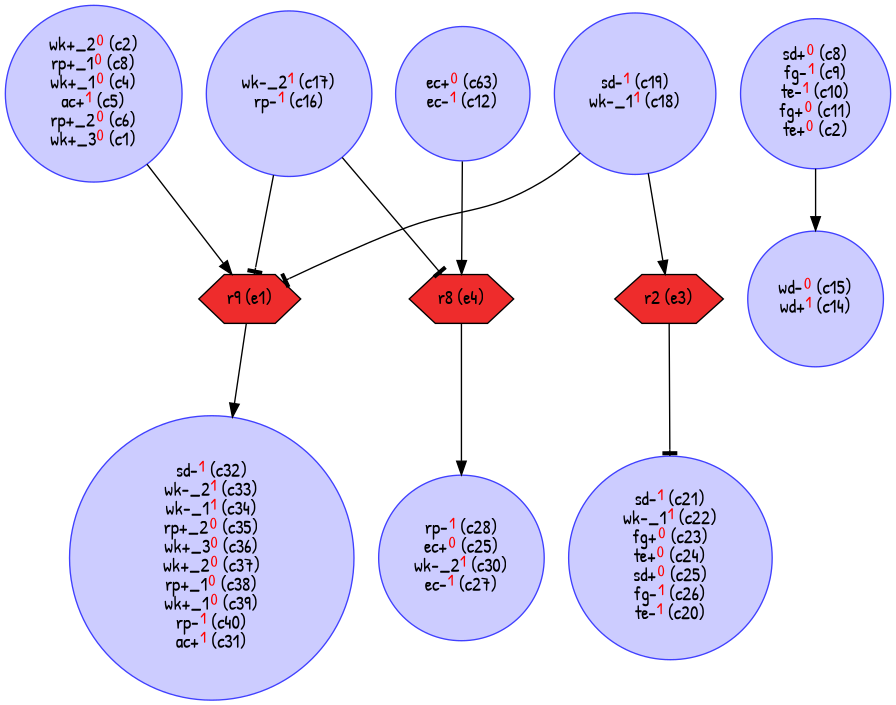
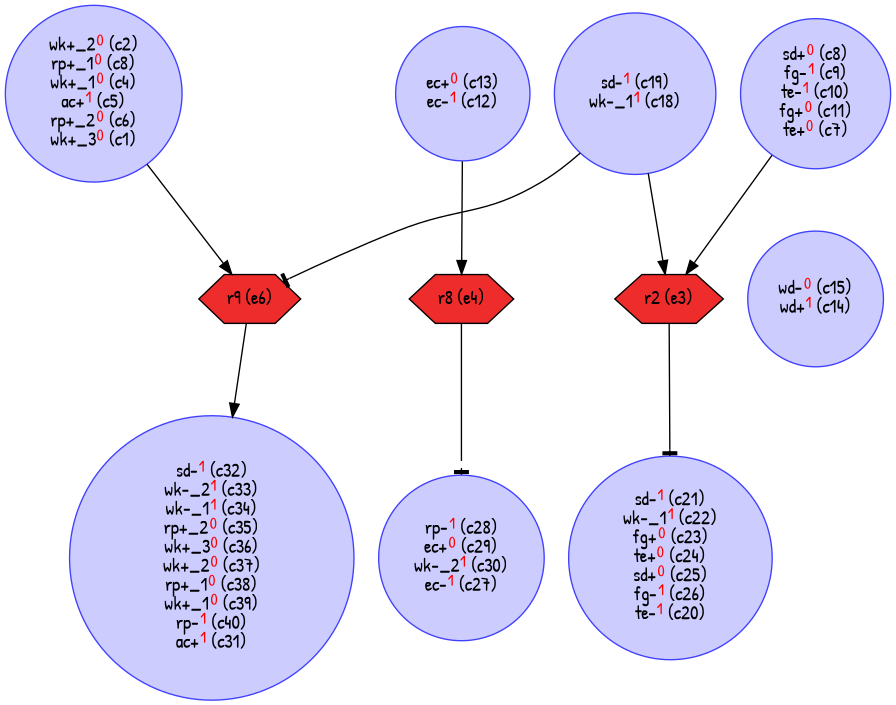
  digraph {
    fontname="Patrick Hand"
    node [color="#4040ff" fillcolor="#ccccff" fontname="Patrick Hand" shape=circle style=filled]
    edge [arrowhead=normal fontname="Patrick Hand"]
    n1 [label=<<FONT COLOR ="black">wk+_2</FONT><FONT COLOR="red"><SUP>0</SUP></FONT><FONT COLOR="black"> (c2)</FONT><BR/><FONT COLOR ="black">rp+_1</FONT><FONT COLOR="red"><SUP>0</SUP></FONT><FONT COLOR="black"> (c8)</FONT><BR/><FONT COLOR ="black">wk+_1</FONT><FONT COLOR="red"><SUP>0</SUP></FONT><FONT COLOR="black"> (c4)</FONT><BR/><FONT COLOR ="black">ac+</FONT><FONT COLOR="red"><SUP>1</SUP></FONT><FONT COLOR="black"> (c5)</FONT><BR/><FONT COLOR ="black">rp+_2</FONT><FONT COLOR="red"><SUP>0</SUP></FONT><FONT COLOR="black"> (c6)</FONT><BR/><FONT COLOR ="black">wk+_3</FONT><FONT COLOR="red"><SUP>0</SUP></FONT><FONT COLOR="black"> (c1)</FONT>>]
-   n2 [color=black fillcolor=firebrick2 label="r9 (e1)" shape=hexagon]
+   n2 [color=black fillcolor=firebrick2 label="r9 (e6)" shape=hexagon]
    n3 [label=<<FONT COLOR ="black">sd-</FONT><FONT COLOR="red"><SUP>1</SUP></FONT><FONT COLOR="black"> (c32)</FONT><BR/><FONT COLOR ="black">wk-_2</FONT><FONT COLOR="red"><SUP>1</SUP></FONT><FONT COLOR="black"> (c33)</FONT><BR/><FONT COLOR ="black">wk-_1</FONT><FONT COLOR="red"><SUP>1</SUP></FONT><FONT COLOR="black"> (c34)</FONT><BR/><FONT COLOR ="black">rp+_2</FONT><FONT COLOR="red"><SUP>0</SUP></FONT><FONT COLOR="black"> (c35)</FONT><BR/><FONT COLOR ="black">wk+_3</FONT><FONT COLOR="red"><SUP>0</SUP></FONT><FONT COLOR="black"> (c36)</FONT><BR/><FONT COLOR ="black">wk+_2</FONT><FONT COLOR="red"><SUP>0</SUP></FONT><FONT COLOR="black"> (c37)</FONT><BR/><FONT COLOR ="black">rp+_1</FONT><FONT COLOR="red"><SUP>0</SUP></FONT><FONT COLOR="black"> (c38)</FONT><BR/><FONT COLOR ="black">wk+_1</FONT><FONT COLOR="red"><SUP>0</SUP></FONT><FONT COLOR="black"> (c39)</FONT><BR/><FONT COLOR ="black">rp-</FONT><FONT COLOR="red"><SUP>1</SUP></FONT><FONT COLOR="black"> (c40)</FONT><BR/><FONT COLOR ="black">ac+</FONT><FONT COLOR="red"><SUP>1</SUP></FONT><FONT COLOR="black"> (c31)</FONT>>]
-   n4 [label=<<FONT COLOR ="black">sd+</FONT><FONT COLOR="red"><SUP>0</SUP></FONT><FONT COLOR="black"> (c8)</FONT><BR/><FONT COLOR ="black">fg-</FONT><FONT COLOR="red"><SUP>1</SUP></FONT><FONT COLOR="black"> (c9)</FONT><BR/><FONT COLOR ="black">te-</FONT><FONT COLOR="red"><SUP>1</SUP></FONT><FONT COLOR="black"> (c10)</FONT><BR/><FONT COLOR ="black">fg+</FONT><FONT COLOR="red"><SUP>0</SUP></FONT><FONT COLOR="black"> (c11)</FONT><BR/><FONT COLOR ="black">te+</FONT><FONT COLOR="red"><SUP>0</SUP></FONT><FONT COLOR="black"> (c2)</FONT>>]
+   n4 [label=<<FONT COLOR ="black">sd+</FONT><FONT COLOR="red"><SUP>0</SUP></FONT><FONT COLOR="black"> (c8)</FONT><BR/><FONT COLOR ="black">fg-</FONT><FONT COLOR="red"><SUP>1</SUP></FONT><FONT COLOR="black"> (c9)</FONT><BR/><FONT COLOR ="black">te-</FONT><FONT COLOR="red"><SUP>1</SUP></FONT><FONT COLOR="black"> (c10)</FONT><BR/><FONT COLOR ="black">fg+</FONT><FONT COLOR="red"><SUP>0</SUP></FONT><FONT COLOR="black"> (c11)</FONT><BR/><FONT COLOR ="black">te+</FONT><FONT COLOR="red"><SUP>0</SUP></FONT><FONT COLOR="black"> (c7)</FONT>>]
    n5 [color=black fillcolor=firebrick2 label="r2 (e3)" shape=hexagon]
    n6 [label=<<FONT COLOR ="black">sd-</FONT><FONT COLOR="red"><SUP>1</SUP></FONT><FONT COLOR="black"> (c21)</FONT><BR/><FONT COLOR ="black">wk-_1</FONT><FONT COLOR="red"><SUP>1</SUP></FONT><FONT COLOR="black"> (c22)</FONT><BR/><FONT COLOR ="black">fg+</FONT><FONT COLOR="red"><SUP>0</SUP></FONT><FONT COLOR="black"> (c23)</FONT><BR/><FONT COLOR ="black">te+</FONT><FONT COLOR="red"><SUP>0</SUP></FONT><FONT COLOR="black"> (c24)</FONT><BR/><FONT COLOR ="black">sd+</FONT><FONT COLOR="red"><SUP>0</SUP></FONT><FONT COLOR="black"> (c25)</FONT><BR/><FONT COLOR ="black">fg-</FONT><FONT COLOR="red"><SUP>1</SUP></FONT><FONT COLOR="black"> (c26)</FONT><BR/><FONT COLOR ="black">te-</FONT><FONT COLOR="red"><SUP>1</SUP></FONT><FONT COLOR="black"> (c20)</FONT>>]
-   n7 [label=<<FONT COLOR ="black">ec+</FONT><FONT COLOR="red"><SUP>0</SUP></FONT><FONT COLOR="black"> (c63)</FONT><BR/><FONT COLOR ="black">ec-</FONT><FONT COLOR="red"><SUP>1</SUP></FONT><FONT COLOR="black"> (c12)</FONT>>]
+   n7 [label=<<FONT COLOR ="black">ec+</FONT><FONT COLOR="red"><SUP>0</SUP></FONT><FONT COLOR="black"> (c13)</FONT><BR/><FONT COLOR ="black">ec-</FONT><FONT COLOR="red"><SUP>1</SUP></FONT><FONT COLOR="black"> (c12)</FONT>>]
    n8 [color=black fillcolor=firebrick2 label="r8 (e4)" shape=hexagon]
-   n9 [label=<<FONT COLOR ="black">rp-</FONT><FONT COLOR="red"><SUP>1</SUP></FONT><FONT COLOR="black"> (c28)</FONT><BR/><FONT COLOR ="black">ec+</FONT><FONT COLOR="red"><SUP>0</SUP></FONT><FONT COLOR="black"> (c25)</FONT><BR/><FONT COLOR ="black">wk-_2</FONT><FONT COLOR="red"><SUP>1</SUP></FONT><FONT COLOR="black"> (c30)</FONT><BR/><FONT COLOR ="black">ec-</FONT><FONT COLOR="red"><SUP>1</SUP></FONT><FONT COLOR="black"> (c27)</FONT>>]
-   n10 [label=<<FONT COLOR ="black">wk-_2</FONT><FONT COLOR="red"><SUP>1</SUP></FONT><FONT COLOR="black"> (c17)</FONT><BR/><FONT COLOR ="black">rp-</FONT><FONT COLOR="red"><SUP>1</SUP></FONT><FONT COLOR="black"> (c16)</FONT>>]
+   n9 [label=<<FONT COLOR ="black">rp-</FONT><FONT COLOR="red"><SUP>1</SUP></FONT><FONT COLOR="black"> (c28)</FONT><BR/><FONT COLOR ="black">ec+</FONT><FONT COLOR="red"><SUP>0</SUP></FONT><FONT COLOR="black"> (c29)</FONT><BR/><FONT COLOR ="black">wk-_2</FONT><FONT COLOR="red"><SUP>1</SUP></FONT><FONT COLOR="black"> (c30)</FONT><BR/><FONT COLOR ="black">ec-</FONT><FONT COLOR="red"><SUP>1</SUP></FONT><FONT COLOR="black"> (c27)</FONT>>]
    n11 [label=<<FONT COLOR ="black">sd-</FONT><FONT COLOR="red"><SUP>1</SUP></FONT><FONT COLOR="black"> (c19)</FONT><BR/><FONT COLOR ="black">wk-_1</FONT><FONT COLOR="red"><SUP>1</SUP></FONT><FONT COLOR="black"> (c18)</FONT>>]
    n12 [label=<<FONT COLOR ="black">wd-</FONT><FONT COLOR="red"><SUP>0</SUP></FONT><FONT COLOR="black"> (c15)</FONT><BR/><FONT COLOR ="black">wd+</FONT><FONT COLOR="red"><SUP>1</SUP></FONT><FONT COLOR="black"> (c14)</FONT>>]
    n1 -> n2
    n2 -> n3
-   n4 -> n12
+   n4 -> n5
    n5 -> n6 [arrowhead=tee]
    n7 -> n8
-   n8 -> n9
-   n10 -> n2 [arrowhead=tee]
-   n10 -> n8 [arrowhead=tee]
+   n8 -> n9 [arrowhead=tee]
    n11 -> n2 [arrowhead=tee]
    n11 -> n5
  }
